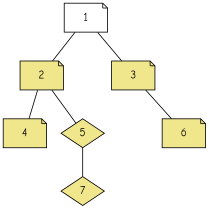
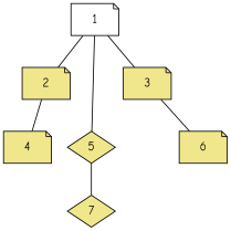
  graph {
    fontname="Comic Neue"
    node [fillcolor=khaki fontname="Comic Neue" shape=note style=filled]
    edge [fontname="Comic Neue"]
    1 [fillcolor=white]
    2
    3
    4
    5 [shape=diamond]
    t1 [shape=circle style=invis fillcolor=""]
    6
    7 [shape=diamond]
    1 -- 2
    1 -- 3
    2 -- 4
-   2 -- 5
+   1 -- 5
    3 -- t1 [style=invis]
    3 -- 6
    5 -- 7
  }
